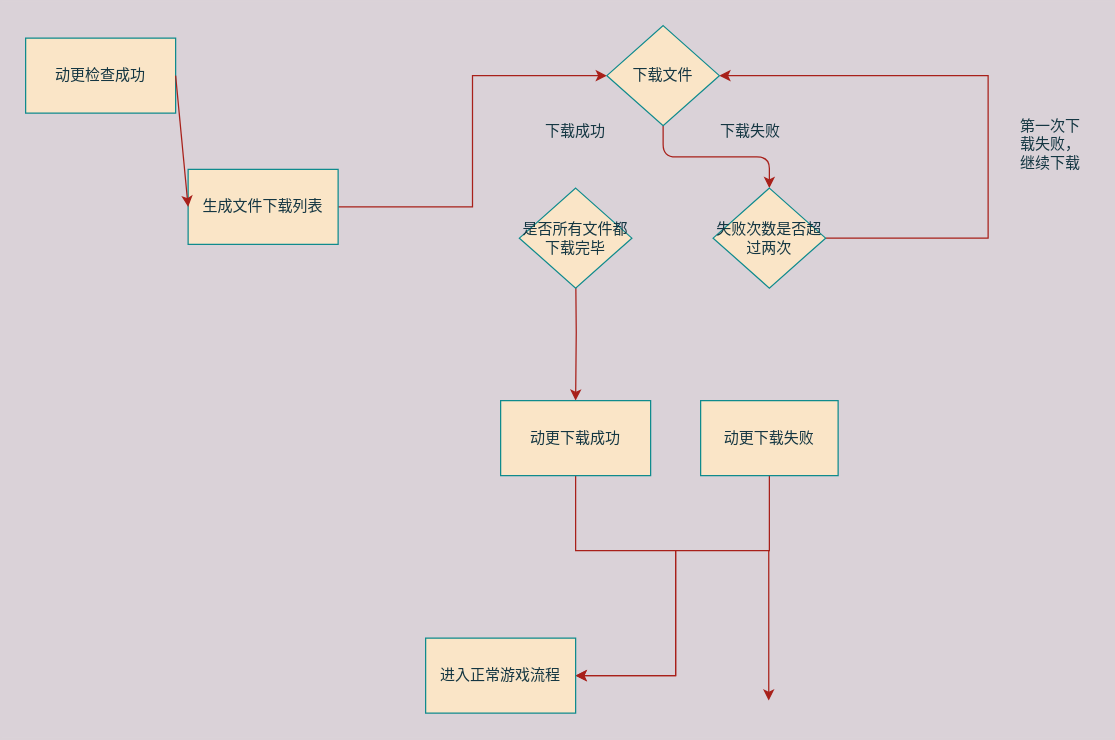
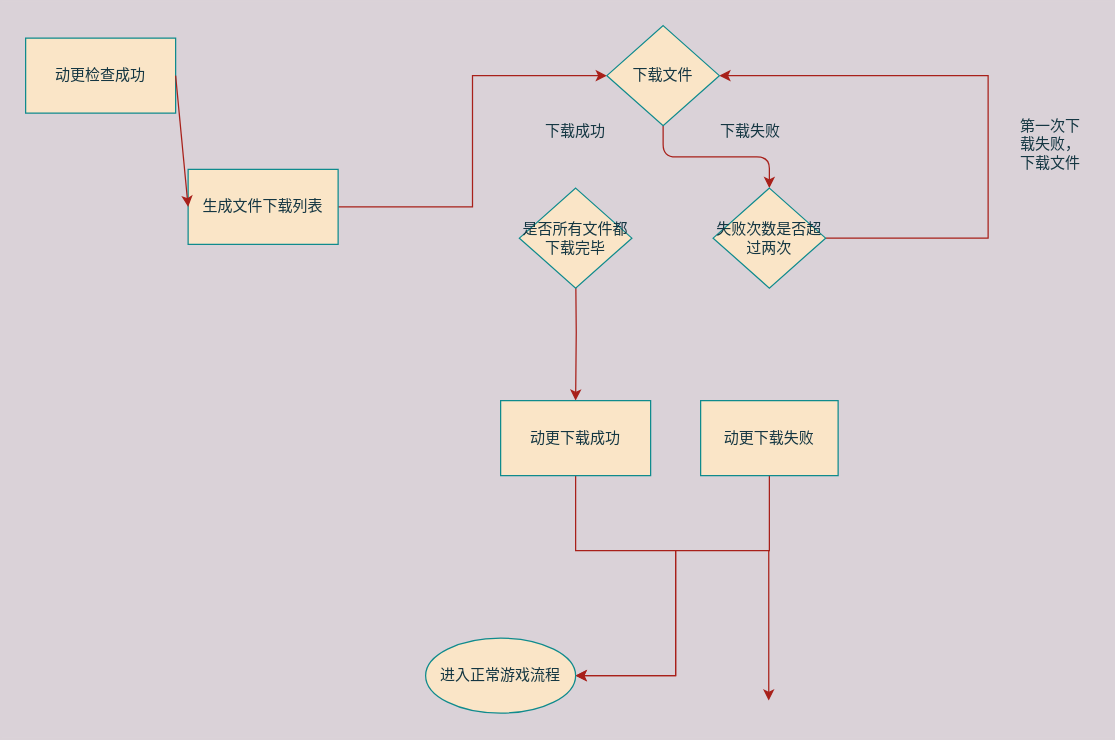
  <mxCell id="0" />
  <mxCell id="1" parent="0" />
  <mxCell id="2" value="动更检查成功" style="rounded=0;whiteSpace=wrap;html=1;fillColor=#FAE5C7;strokeColor=#0F8B8D;fontColor=#143642;" vertex="1" parent="1"><mxGeometry x="20" y="30" width="120" height="60" as="geometry" /></mxCell>
  <mxCell id="3" style="edgeStyle=orthogonalEdgeStyle;rounded=0;orthogonalLoop=1;jettySize=auto;html=1;entryX=0;entryY=0.5;entryDx=0;entryDy=0;labelBackgroundColor=#DAD2D8;strokeColor=#A8201A;fontColor=#143642;" edge="1" parent="1" source="4" target="16"><mxGeometry relative="1" as="geometry"><mxPoint x="400" y="50" as="targetPoint" /></mxGeometry></mxCell>
  <mxCell id="4" value="生成文件下载列表" style="rounded=0;whiteSpace=wrap;html=1;fillColor=#FAE5C7;strokeColor=#0F8B8D;fontColor=#143642;" vertex="1" parent="1"><mxGeometry x="150" y="135" width="120" height="60" as="geometry" /></mxCell>
  <mxCell id="5" value="" style="endArrow=classic;html=1;rounded=0;exitX=1;exitY=0.5;exitDx=0;exitDy=0;entryX=0;entryY=0.5;entryDx=0;entryDy=0;labelBackgroundColor=#DAD2D8;strokeColor=#A8201A;fontColor=#143642;" edge="1" parent="1" source="2" target="4"><mxGeometry width="50" height="50" relative="1" as="geometry"><mxPoint x="340" y="50" as="sourcePoint" /><mxPoint x="390" y="0" as="targetPoint" /></mxGeometry></mxCell>
  <mxCell id="6" value="" style="edgeStyle=orthogonalEdgeStyle;rounded=0;orthogonalLoop=1;jettySize=auto;html=1;exitX=0.5;exitY=1;exitDx=0;exitDy=0;labelBackgroundColor=#DAD2D8;strokeColor=#A8201A;fontColor=#143642;" edge="1" parent="1" source="13" target="9"><mxGeometry relative="1" as="geometry"><mxPoint x="440" y="380" as="sourcePoint" /><Array as="points"><mxPoint x="460" y="440" /><mxPoint x="540" y="440" /></Array></mxGeometry></mxCell>
  <mxCell id="7" style="edgeStyle=orthogonalEdgeStyle;rounded=0;orthogonalLoop=1;jettySize=auto;html=1;labelBackgroundColor=#DAD2D8;strokeColor=#A8201A;fontColor=#143642;" edge="1" parent="1" source="8" target="9"><mxGeometry relative="1" as="geometry"><Array as="points"><mxPoint x="540" y="440" /></Array></mxGeometry></mxCell>
  <mxCell id="8" value="动更下载失败" style="rounded=0;whiteSpace=wrap;html=1;fillColor=#FAE5C7;strokeColor=#0F8B8D;fontColor=#143642;" vertex="1" parent="1"><mxGeometry x="560" y="320" width="110" height="60" as="geometry" /></mxCell>
- <mxCell id="9" value="进入正常游戏流程" style="whiteSpace=wrap;html=1;rounded=0;fillColor=#FAE5C7;strokeColor=#0F8B8D;fontColor=#143642;" vertex="1" parent="1"><mxGeometry x="340" y="510" width="120" height="60" as="geometry" /></mxCell>
+ <mxCell id="9" value="进入正常游戏流程" style="ellipse;whiteSpace=wrap;html=1;fillColor=#FAE5C7;strokeColor=#0F8B8D;fontColor=#143642;" vertex="1" parent="1"><mxGeometry x="340" y="510" width="120" height="60" as="geometry" /></mxCell>
  <mxCell id="10" value="" style="edgeStyle=orthogonalEdgeStyle;rounded=0;orthogonalLoop=1;jettySize=auto;html=1;labelBackgroundColor=#DAD2D8;strokeColor=#A8201A;fontColor=#143642;" edge="1" parent="1" target="13"><mxGeometry relative="1" as="geometry"><mxPoint x="460" y="210" as="sourcePoint" /></mxGeometry></mxCell>
  <mxCell id="11" value="" style="endArrow=classic;html=1;rounded=0;entryX=1;entryY=0.5;entryDx=0;entryDy=0;exitX=1;exitY=0.5;exitDx=0;exitDy=0;labelBackgroundColor=#DAD2D8;strokeColor=#A8201A;fontColor=#143642;" edge="1" parent="1" source="17" target="16"><mxGeometry width="50" height="50" relative="1" as="geometry"><mxPoint x="720" y="200" as="sourcePoint" /><mxPoint x="720" y="50" as="targetPoint" /><Array as="points"><mxPoint x="790" y="190" /><mxPoint x="790" y="60" /></Array></mxGeometry></mxCell>
- <mxCell id="12" value="第一次下载失败，继续下载" style="text;html=1;strokeColor=none;fillColor=none;align=center;verticalAlign=middle;whiteSpace=wrap;rounded=0;fontColor=#143642;" vertex="1" parent="1"><mxGeometry x="810" y="100" width="60" height="30" as="geometry" /></mxCell>
+ <mxCell id="12" value="第一次下载失败，下载文件" style="text;html=1;strokeColor=none;fillColor=none;align=center;verticalAlign=middle;whiteSpace=wrap;rounded=0;fontColor=#143642;" vertex="1" parent="1"><mxGeometry x="810" y="100" width="60" height="30" as="geometry" /></mxCell>
  <mxCell id="13" value="动更下载成功" style="whiteSpace=wrap;html=1;rounded=0;fillColor=#FAE5C7;strokeColor=#0F8B8D;fontColor=#143642;" vertex="1" parent="1"><mxGeometry x="400" y="320" width="120" height="60" as="geometry" /></mxCell>
  <mxCell id="14" value="下载失败" style="text;html=1;strokeColor=none;fillColor=none;align=center;verticalAlign=middle;whiteSpace=wrap;rounded=0;fontColor=#143642;" vertex="1" parent="1"><mxGeometry x="570" y="90" width="60" height="30" as="geometry" /></mxCell>
  <mxCell id="15" value="" style="edgeStyle=orthogonalEdgeStyle;curved=0;rounded=1;sketch=0;orthogonalLoop=1;jettySize=auto;html=1;fontColor=#143642;strokeColor=#A8201A;fillColor=#FAE5C7;" edge="1" parent="1" source="16" target="17"><mxGeometry relative="1" as="geometry" /></mxCell>
  <mxCell id="16" value="下载文件" style="rhombus;whiteSpace=wrap;html=1;rounded=0;sketch=0;fontColor=#143642;strokeColor=#0F8B8D;fillColor=#FAE5C7;" vertex="1" parent="1"><mxGeometry x="485" y="20" width="90" height="80" as="geometry" /></mxCell>
  <mxCell id="17" value="失败次数是否超过两次" style="rhombus;whiteSpace=wrap;html=1;rounded=0;sketch=0;fontColor=#143642;strokeColor=#0F8B8D;fillColor=#FAE5C7;" vertex="1" parent="1"><mxGeometry x="570" y="150" width="90" height="80" as="geometry" /></mxCell>
  <mxCell id="18" value="是否所有文件都下载完毕" style="rhombus;whiteSpace=wrap;html=1;rounded=0;sketch=0;fontColor=#143642;strokeColor=#0F8B8D;fillColor=#FAE5C7;" vertex="1" parent="1"><mxGeometry x="415" y="150" width="90" height="80" as="geometry" /></mxCell>
  <mxCell id="19" value="下载成功" style="text;html=1;strokeColor=none;fillColor=none;align=center;verticalAlign=middle;whiteSpace=wrap;rounded=0;sketch=0;fontColor=#143642;" vertex="1" parent="1"><mxGeometry x="430" y="90" width="60" height="30" as="geometry" /></mxCell>
  <mxCell id="20" value="" style="endArrow=classic;html=1;rounded=1;sketch=0;fontColor=#143642;strokeColor=#A8201A;fillColor=#FAE5C7;curved=0;" edge="1" parent="1"><mxGeometry width="50" height="50" relative="1" as="geometry"><mxPoint x="614.5" y="440" as="sourcePoint" /><mxPoint x="614.5" y="560" as="targetPoint" /></mxGeometry></mxCell>
